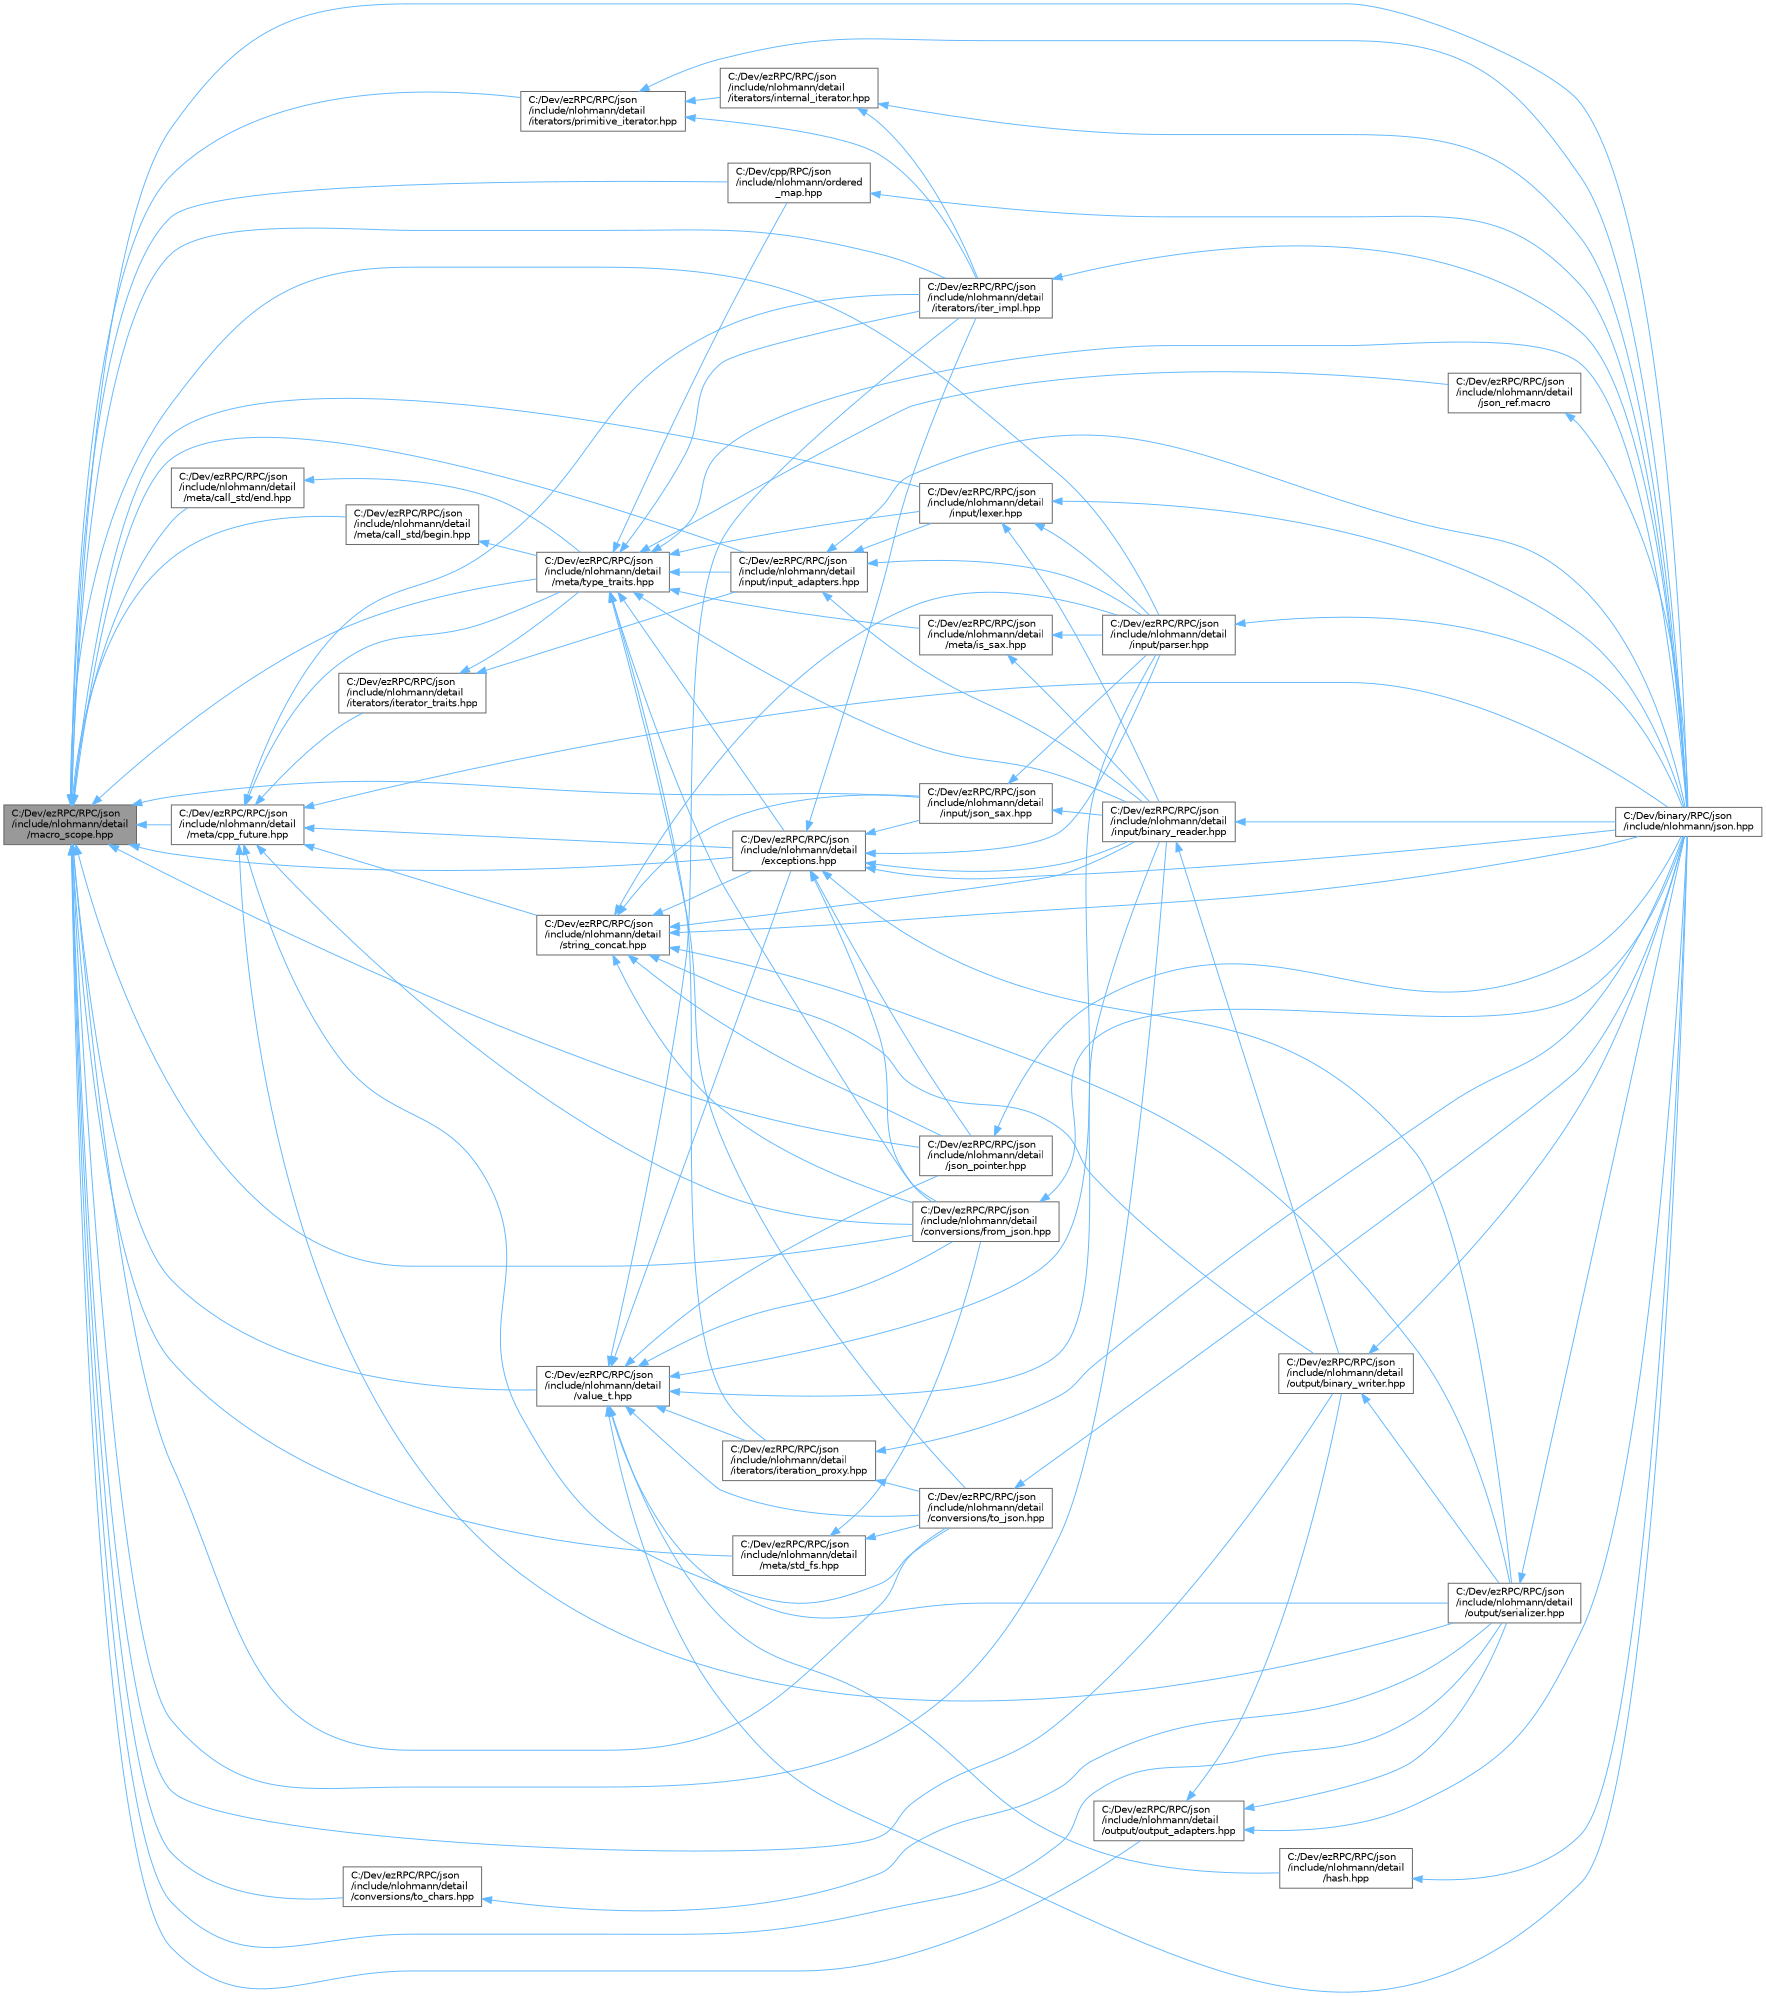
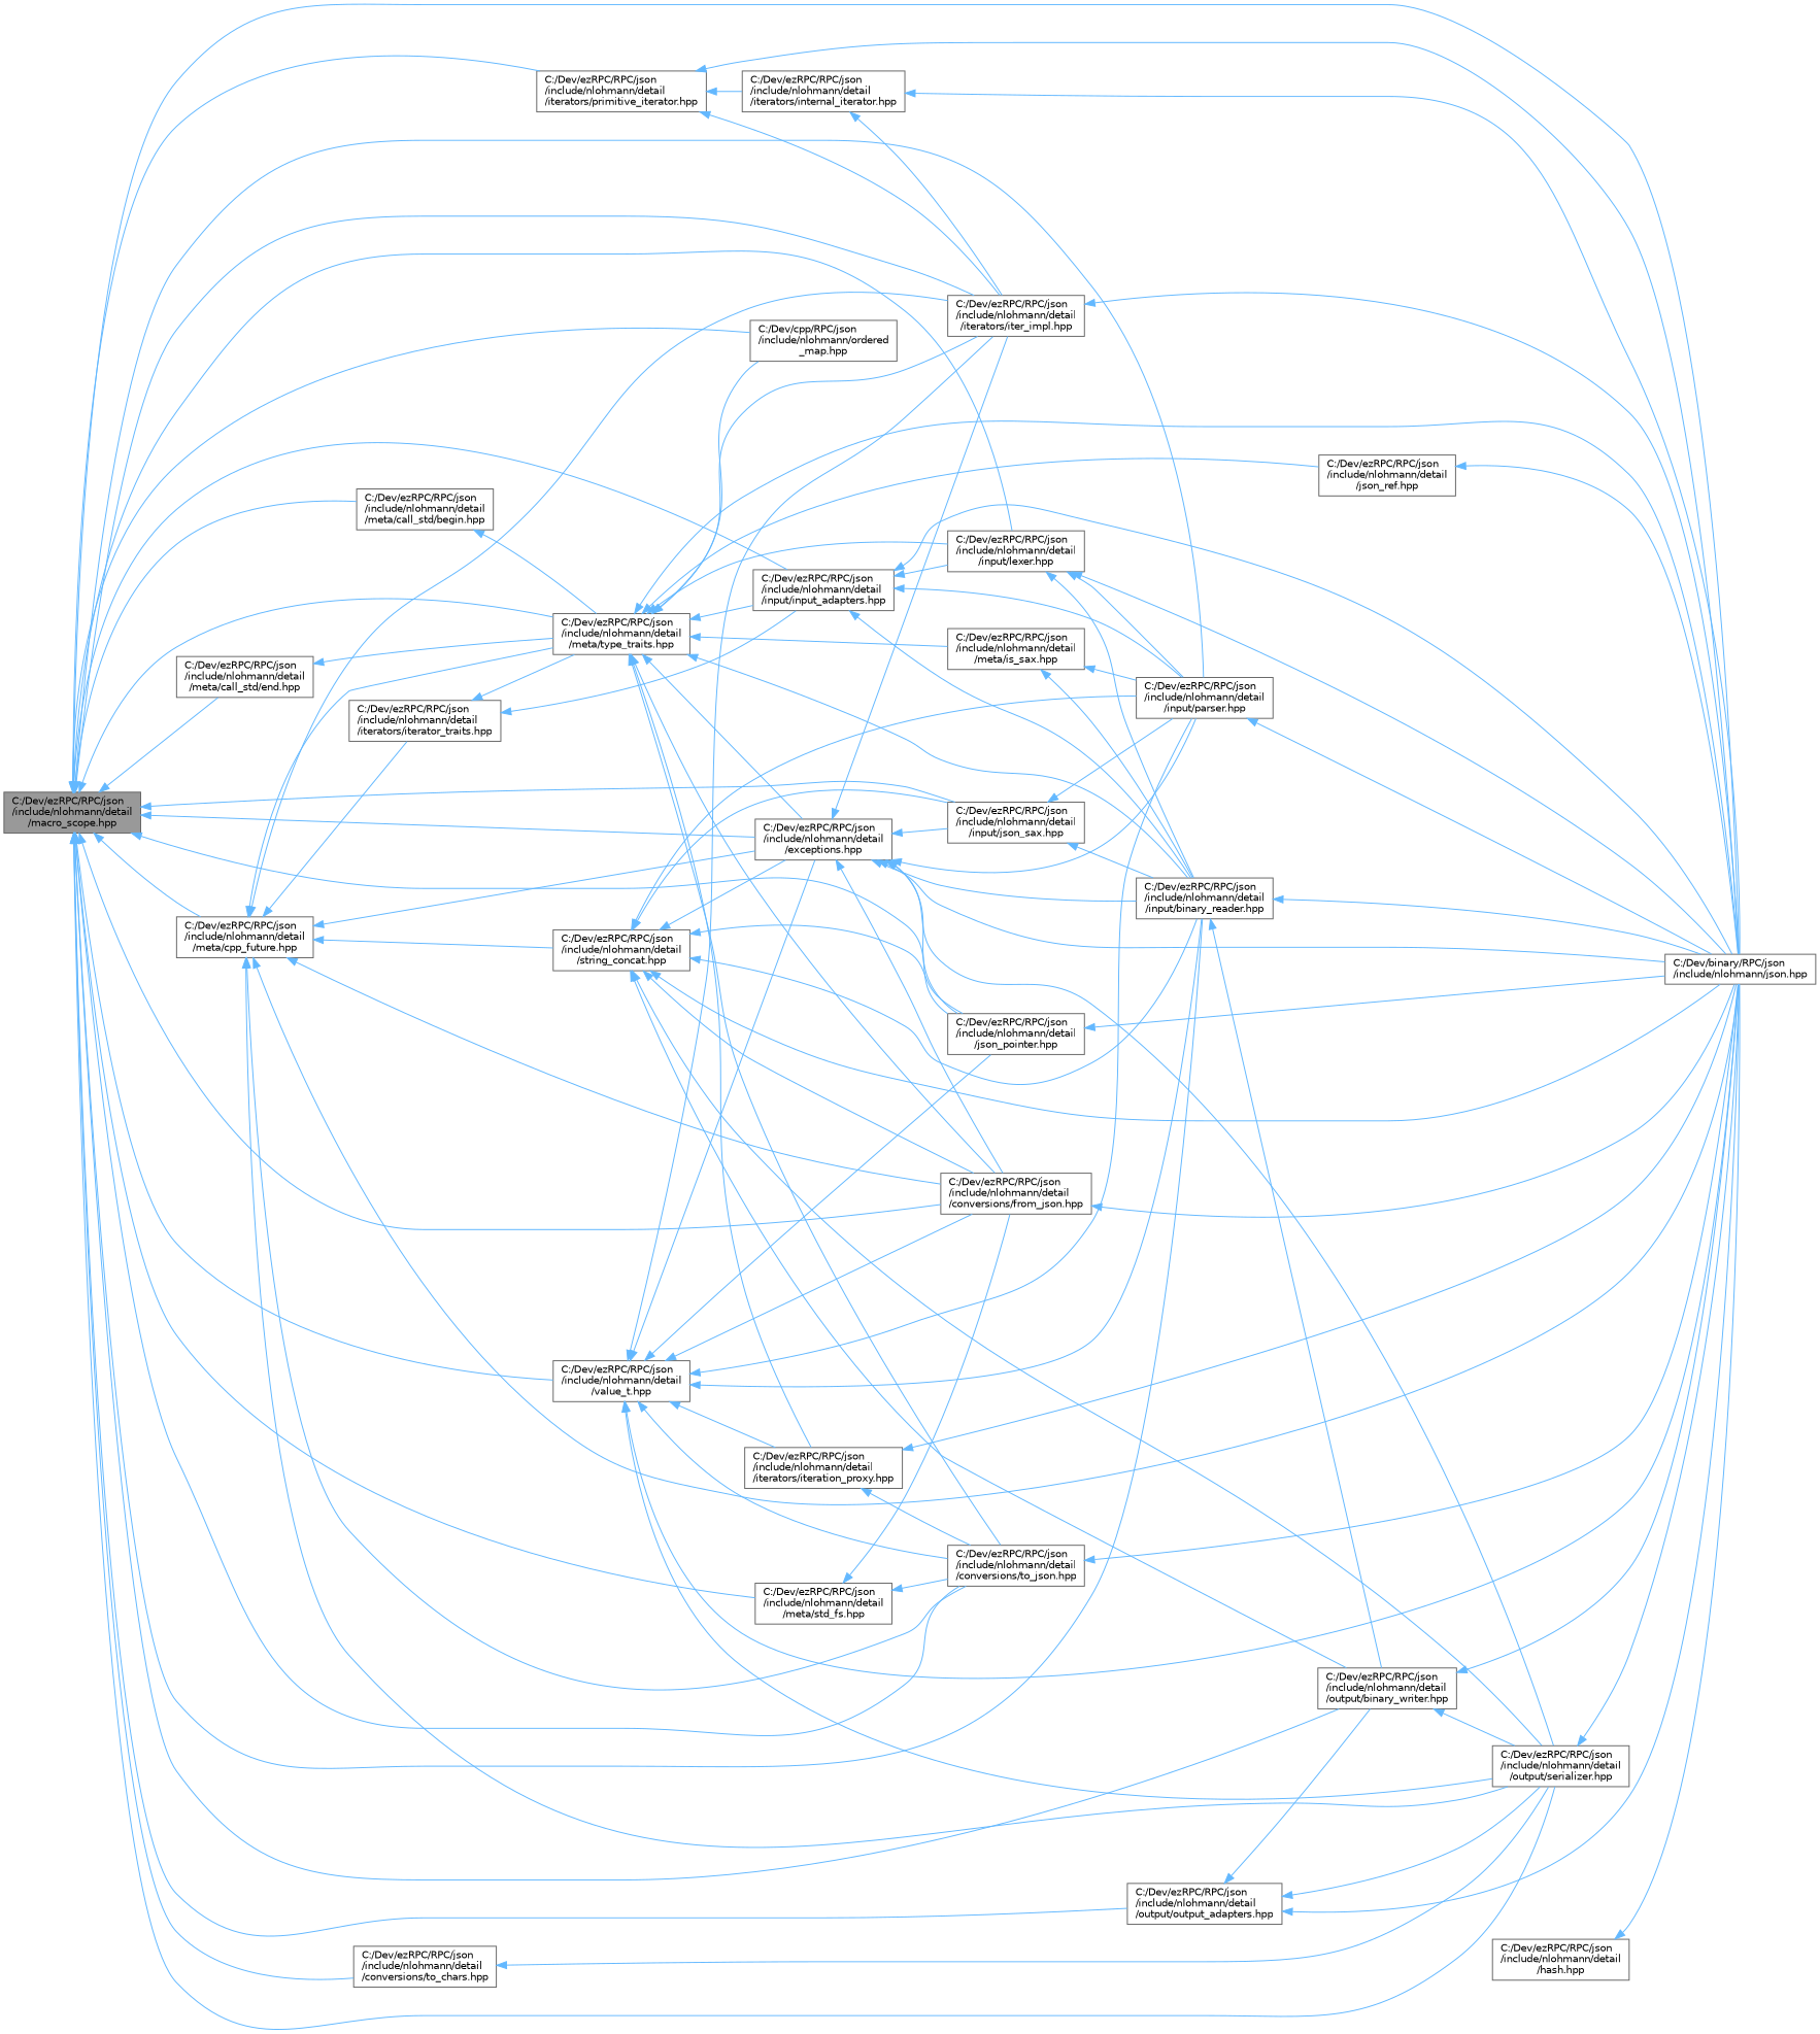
  digraph {
    rankdir=LR
    node [color=grey40 fillcolor=white fontname=Helvetica fontsize=10 shape=box style=filled]
    edge [color=steelblue1 dir=back fontname=Helvetica fontsize=10 labelfontname=Helvetica labelfontsize=10 style=solid]
    n1 [color=gray40 fillcolor=grey60 fontcolor=black height=0.2 label="C:/Dev/ezRPC/RPC/json\l/include/nlohmann/detail\l/macro_scope.hpp" width=0.4]
    n2 [height=0.2 label="C:/Dev/ezRPC/RPC/json\l/include/nlohmann/detail\l/conversions/from_json.hpp" width=0.4]
    n3 [height=0.2 label="C:/Dev/binary/RPC/json\l/include/nlohmann/json.hpp" width=0.4]
    n4 [height=0.2 label="C:/Dev/ezRPC/RPC/json\l/include/nlohmann/detail\l/conversions/to_chars.hpp" width=0.4]
    n5 [height=0.2 label="C:/Dev/ezRPC/RPC/json\l/include/nlohmann/detail\l/output/serializer.hpp" width=0.4]
    n6 [height=0.2 label="C:/Dev/ezRPC/RPC/json\l/include/nlohmann/detail\l/conversions/to_json.hpp" width=0.4]
    n7 [height=0.2 label="C:/Dev/ezRPC/RPC/json\l/include/nlohmann/detail\l/exceptions.hpp" width=0.4]
    n8 [height=0.2 label="C:/Dev/ezRPC/RPC/json\l/include/nlohmann/detail\l/input/binary_reader.hpp" width=0.4]
    n9 [height=0.2 label="C:/Dev/ezRPC/RPC/json\l/include/nlohmann/detail\l/output/binary_writer.hpp" width=0.4]
    n10 [height=0.2 label="C:/Dev/ezRPC/RPC/json\l/include/nlohmann/detail\l/input/json_sax.hpp" width=0.4]
    n11 [height=0.2 label="C:/Dev/ezRPC/RPC/json\l/include/nlohmann/detail\l/input/parser.hpp" width=0.4]
    n12 [height=0.2 label="C:/Dev/ezRPC/RPC/json\l/include/nlohmann/detail\l/iterators/iter_impl.hpp" width=0.4]
    n13 [height=0.2 label="C:/Dev/ezRPC/RPC/json\l/include/nlohmann/detail\l/json_pointer.hpp" width=0.4]
    n14 [height=0.2 label="C:/Dev/ezRPC/RPC/json\l/include/nlohmann/detail\l/input/input_adapters.hpp" width=0.4]
    n15 [height=0.2 label="C:/Dev/ezRPC/RPC/json\l/include/nlohmann/detail\l/input/lexer.hpp" width=0.4]
    n16 [height=0.2 label="C:/Dev/ezRPC/RPC/json\l/include/nlohmann/detail\l/iterators/primitive_iterator.hpp" width=0.4]
    n17 [height=0.2 label="C:/Dev/ezRPC/RPC/json\l/include/nlohmann/detail\l/meta/call_std/begin.hpp" width=0.4]
    n18 [height=0.2 label="C:/Dev/ezRPC/RPC/json\l/include/nlohmann/detail\l/meta/type_traits.hpp" width=0.4]
    n19 [height=0.2 label="C:/Dev/cpp/RPC/json\l/include/nlohmann/ordered\l_map.hpp" width=0.4]
    n20 [height=0.2 label="C:/Dev/ezRPC/RPC/json\l/include/nlohmann/detail\l/meta/call_std/end.hpp" width=0.4]
    n21 [height=0.2 label="C:/Dev/ezRPC/RPC/json\l/include/nlohmann/detail\l/meta/cpp_future.hpp" width=0.4]
    n22 [height=0.2 label="C:/Dev/ezRPC/RPC/json\l/include/nlohmann/detail\l/meta/std_fs.hpp" width=0.4]
    n23 [height=0.2 label="C:/Dev/ezRPC/RPC/json\l/include/nlohmann/detail\l/output/output_adapters.hpp" width=0.4]
    n24 [height=0.2 label="C:/Dev/ezRPC/RPC/json\l/include/nlohmann/detail\l/value_t.hpp" width=0.4]
    n25 [height=0.2 label="C:/Dev/ezRPC/RPC/json\l/include/nlohmann/detail\l/iterators/internal_iterator.hpp" width=0.4]
    n26 [height=0.2 label="C:/Dev/ezRPC/RPC/json\l/include/nlohmann/detail\l/iterators/iteration_proxy.hpp" width=0.4]
-   n27 [height=0.2 label="C:/Dev/ezRPC/RPC/json\l/include/nlohmann/detail\l/json_ref.macro" width=0.4]
+   n27 [height=0.2 label="C:/Dev/ezRPC/RPC/json\l/include/nlohmann/detail\l/json_ref.hpp" width=0.4]
    n28 [height=0.2 label="C:/Dev/ezRPC/RPC/json\l/include/nlohmann/detail\l/meta/is_sax.hpp" width=0.4]
    n29 [height=0.2 label="C:/Dev/ezRPC/RPC/json\l/include/nlohmann/detail\l/iterators/iterator_traits.hpp" width=0.4]
    n30 [height=0.2 label="C:/Dev/ezRPC/RPC/json\l/include/nlohmann/detail\l/string_concat.hpp" width=0.4]
    n31 [height=0.2 label="C:/Dev/ezRPC/RPC/json\l/include/nlohmann/detail\l/hash.hpp" width=0.4]
    n1 -> n2
    n1 -> n3
    n1 -> n4
    n1 -> n5
    n1 -> n6
    n1 -> n7
    n1 -> n8
    n1 -> n9
    n1 -> n10
    n1 -> n11
    n1 -> n12
    n1 -> n13
    n1 -> n14
    n1 -> n15
    n1 -> n16
    n1 -> n17
    n1 -> n18
    n1 -> n19
    n1 -> n20
    n1 -> n21
    n1 -> n22
    n1 -> n23
    n1 -> n24
    n2 -> n3
    n4 -> n5
    n5 -> n3
    n6 -> n3
    n7 -> n2
    n7 -> n3
    n7 -> n5
    n7 -> n8
    n7 -> n10
    n7 -> n11
    n7 -> n12
    n7 -> n13
    n8 -> n3
    n8 -> n9
    n9 -> n3
    n9 -> n5
    n10 -> n8
    n10 -> n11
    n11 -> n3
    n12 -> n3
    n13 -> n3
    n14 -> n3
    n14 -> n8
    n14 -> n11
    n14 -> n15
    n15 -> n3
    n15 -> n8
    n15 -> n11
    n16 -> n3
    n16 -> n12
    n16 -> n25
    n17 -> n18
    n18 -> n2
    n18 -> n3
    n18 -> n6
    n18 -> n7
    n18 -> n8
    n18 -> n12
    n18 -> n14
    n18 -> n15
    n18 -> n19
    n18 -> n26
    n18 -> n27
    n18 -> n28
-   n19 -> n3
    n20 -> n18
    n21 -> n2
    n21 -> n3
    n21 -> n5
    n21 -> n6
    n21 -> n7
    n21 -> n12
    n21 -> n18
    n21 -> n29
    n21 -> n30
    n22 -> n2
    n22 -> n6
    n23 -> n3
    n23 -> n5
    n23 -> n9
    n24 -> n2
    n24 -> n3
    n24 -> n5
    n24 -> n6
    n24 -> n7
    n24 -> n8
    n24 -> n11
    n24 -> n12
    n24 -> n13
    n24 -> n26
-   n24 -> n31
    n25 -> n3
    n25 -> n12
    n26 -> n3
    n26 -> n6
    n27 -> n3
    n28 -> n8
    n28 -> n11
    n29 -> n14
    n29 -> n18
    n30 -> n2
    n30 -> n3
    n30 -> n5
    n30 -> n7
    n30 -> n8
    n30 -> n9
    n30 -> n10
    n30 -> n11
    n30 -> n13
    n31 -> n3
  }
